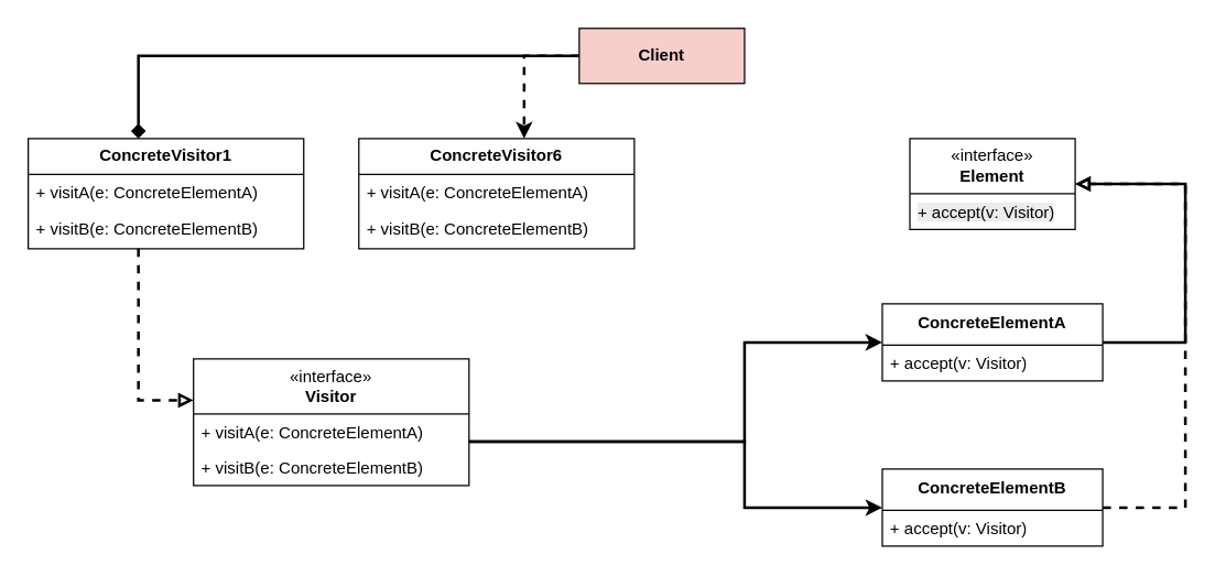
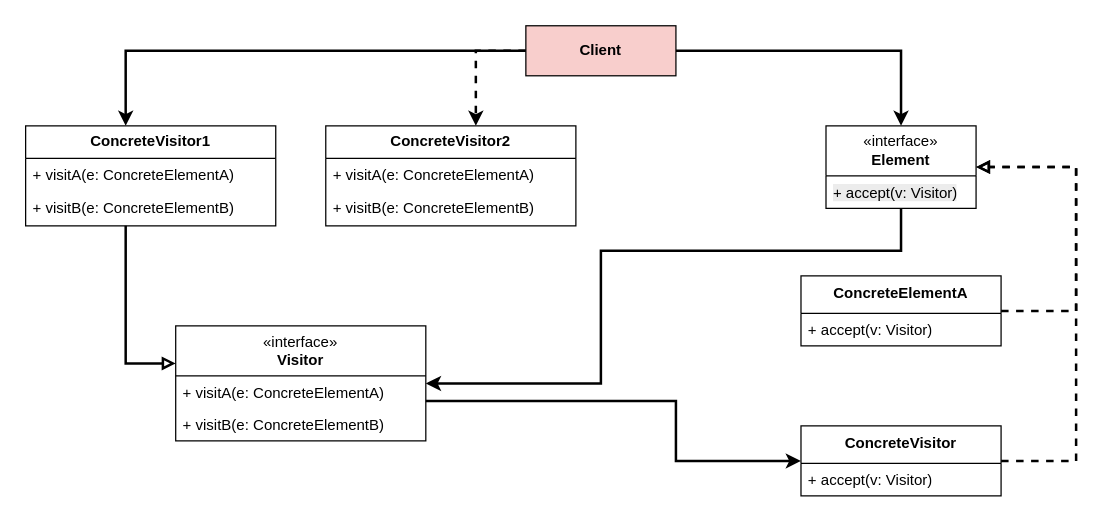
  <mxCell id="0" />
  <mxCell id="1" parent="0" />
- <mxCell id="2" style="edgeStyle=orthogonalEdgeStyle;rounded=0;orthogonalLoop=1;jettySize=auto;html=1;entryX=1;entryY=0.5;entryDx=0;entryDy=0;dashed=0;endArrow=block;endFill=0;strokeWidth=2;" edge="1" parent="1" source="3" target="18"><mxGeometry relative="1" as="geometry"><Array as="points"><mxPoint x="860" y="248" /><mxPoint x="860" y="133" /></Array></mxGeometry></mxCell>
+ <mxCell id="2" style="edgeStyle=orthogonalEdgeStyle;rounded=0;orthogonalLoop=1;jettySize=auto;html=1;entryX=1;entryY=0.5;entryDx=0;entryDy=0;dashed=1;endArrow=block;endFill=0;strokeWidth=2;" edge="1" parent="1" source="3" target="18"><mxGeometry relative="1" as="geometry"><Array as="points"><mxPoint x="860" y="248" /><mxPoint x="860" y="133" /></Array></mxGeometry></mxCell>
  <mxCell id="3" value="ConcreteElementA" style="swimlane;fontStyle=1;align=center;verticalAlign=top;childLayout=stackLayout;horizontal=1;startSize=30;horizontalStack=0;resizeParent=1;resizeParentMax=0;resizeLast=0;collapsible=1;marginBottom=0;whiteSpace=wrap;html=1;" vertex="1" parent="1"><mxGeometry x="640" y="220" width="160" height="56" as="geometry" /></mxCell>
  <mxCell id="4" value="+ accept(v: Visitor)" style="text;strokeColor=none;fillColor=none;align=left;verticalAlign=top;spacingLeft=4;spacingRight=4;overflow=hidden;rotatable=0;points=[[0,0.5],[1,0.5]];portConstraint=eastwest;whiteSpace=wrap;html=1;" vertex="1" parent="3"><mxGeometry y="30" width="160" height="26" as="geometry" /></mxCell>
- <mxCell id="6" style="edgeStyle=orthogonalEdgeStyle;rounded=0;orthogonalLoop=1;jettySize=auto;html=1;strokeWidth=2;endArrow=diamond;" edge="1" parent="1" source="8" target="21"><mxGeometry relative="1" as="geometry"><Array as="points"><mxPoint x="100" y="40" /></Array></mxGeometry></mxCell>
+ <mxCell id="5" style="edgeStyle=orthogonalEdgeStyle;rounded=0;orthogonalLoop=1;jettySize=auto;html=1;exitX=1;exitY=0.5;exitDx=0;exitDy=0;entryX=0.5;entryY=0;entryDx=0;entryDy=0;strokeWidth=2;" edge="1" parent="1" source="8" target="18"><mxGeometry relative="1" as="geometry" /></mxCell>
+ <mxCell id="6" style="edgeStyle=orthogonalEdgeStyle;rounded=0;orthogonalLoop=1;jettySize=auto;html=1;strokeWidth=2;" edge="1" parent="1" source="8" target="21"><mxGeometry relative="1" as="geometry"><Array as="points"><mxPoint x="100" y="40" /></Array></mxGeometry></mxCell>
  <mxCell id="7" style="edgeStyle=orthogonalEdgeStyle;rounded=0;orthogonalLoop=1;jettySize=auto;html=1;strokeWidth=2;dashed=1;" edge="1" parent="1" source="8" target="24"><mxGeometry relative="1" as="geometry"><Array as="points"><mxPoint x="380" y="40" /></Array></mxGeometry></mxCell>
  <mxCell id="8" value="&lt;b&gt;Client&lt;/b&gt;" style="html=1;whiteSpace=wrap;fillColor=#f8cecc;" vertex="1" parent="1"><mxGeometry x="420" y="20" width="120" height="40" as="geometry" /></mxCell>
  <mxCell id="9" style="edgeStyle=orthogonalEdgeStyle;rounded=0;orthogonalLoop=1;jettySize=auto;html=1;dashed=1;endArrow=block;endFill=0;strokeWidth=2;" edge="1" parent="1" source="10" target="18"><mxGeometry relative="1" as="geometry"><Array as="points"><mxPoint x="860" y="368" /><mxPoint x="860" y="133" /></Array></mxGeometry></mxCell>
- <mxCell id="10" value="ConcreteElementB" style="swimlane;fontStyle=1;align=center;verticalAlign=top;childLayout=stackLayout;horizontal=1;startSize=30;horizontalStack=0;resizeParent=1;resizeParentMax=0;resizeLast=0;collapsible=1;marginBottom=0;whiteSpace=wrap;html=1;" vertex="1" parent="1"><mxGeometry x="640" y="340" width="160" height="56" as="geometry" /></mxCell>
+ <mxCell id="10" value="ConcreteVisitor" style="swimlane;fontStyle=1;align=center;verticalAlign=top;childLayout=stackLayout;horizontal=1;startSize=30;horizontalStack=0;resizeParent=1;resizeParentMax=0;resizeLast=0;collapsible=1;marginBottom=0;whiteSpace=wrap;html=1;" vertex="1" parent="1"><mxGeometry x="640" y="340" width="160" height="56" as="geometry" /></mxCell>
  <mxCell id="11" value="+ accept(v: Visitor)" style="text;strokeColor=none;fillColor=none;align=left;verticalAlign=top;spacingLeft=4;spacingRight=4;overflow=hidden;rotatable=0;points=[[0,0.5],[1,0.5]];portConstraint=eastwest;whiteSpace=wrap;html=1;" vertex="1" parent="10"><mxGeometry y="30" width="160" height="26" as="geometry" /></mxCell>
- <mxCell id="12" style="edgeStyle=orthogonalEdgeStyle;rounded=0;orthogonalLoop=1;jettySize=auto;html=1;strokeWidth=2;" edge="1" parent="1" source="14" target="3"><mxGeometry relative="1" as="geometry"><Array as="points"><mxPoint x="540" y="320" /><mxPoint x="540" y="248" /></Array></mxGeometry></mxCell>
  <mxCell id="13" style="edgeStyle=orthogonalEdgeStyle;rounded=0;orthogonalLoop=1;jettySize=auto;html=1;strokeWidth=2;" edge="1" parent="1" source="14" target="10"><mxGeometry relative="1" as="geometry"><mxPoint x="330" y="320" as="sourcePoint" /><mxPoint x="630" y="368" as="targetPoint" /><Array as="points"><mxPoint x="540" y="320" /><mxPoint x="540" y="368" /></Array></mxGeometry></mxCell>
  <mxCell id="14" value="«interface»&lt;br&gt;&lt;b&gt;Visitor&lt;/b&gt;" style="swimlane;fontStyle=0;childLayout=stackLayout;horizontal=1;startSize=40;fillColor=none;horizontalStack=0;resizeParent=1;resizeParentMax=0;resizeLast=0;collapsible=1;marginBottom=0;whiteSpace=wrap;html=1;" vertex="1" parent="1"><mxGeometry x="140" y="260" width="200" height="92" as="geometry" /></mxCell>
  <mxCell id="15" value="+ visitA(e: ConcreteElementA)" style="text;strokeColor=none;fillColor=none;align=left;verticalAlign=top;spacingLeft=4;spacingRight=4;overflow=hidden;rotatable=0;points=[[0,0.5],[1,0.5]];portConstraint=eastwest;whiteSpace=wrap;html=1;" vertex="1" parent="14"><mxGeometry y="40" width="200" height="26" as="geometry" /></mxCell>
  <mxCell id="16" value="+ visitB(e: ConcreteElementB)" style="text;strokeColor=none;fillColor=none;align=left;verticalAlign=top;spacingLeft=4;spacingRight=4;overflow=hidden;rotatable=0;points=[[0,0.5],[1,0.5]];portConstraint=eastwest;whiteSpace=wrap;html=1;" vertex="1" parent="14"><mxGeometry y="66" width="200" height="26" as="geometry" /></mxCell>
+ <mxCell id="17" style="edgeStyle=orthogonalEdgeStyle;rounded=0;orthogonalLoop=1;jettySize=auto;html=1;strokeWidth=2;" edge="1" parent="1" source="18" target="14"><mxGeometry relative="1" as="geometry"><Array as="points"><mxPoint x="720" y="200" /><mxPoint x="480" y="200" /><mxPoint x="480" y="306" /></Array></mxGeometry></mxCell>
  <mxCell id="18" value="«interface»&lt;br&gt;&lt;b&gt;Element&lt;/b&gt;" style="swimlane;fontStyle=0;childLayout=stackLayout;horizontal=1;startSize=40;fillColor=none;horizontalStack=0;resizeParent=1;resizeParentMax=0;resizeLast=0;collapsible=1;marginBottom=0;whiteSpace=wrap;html=1;" vertex="1" parent="1"><mxGeometry x="660" y="100" width="120" height="66" as="geometry" /></mxCell>
  <mxCell id="19" value="&lt;meta charset=&quot;utf-8&quot;&gt;&lt;span style=&quot;color: rgb(0, 0, 0); font-family: Helvetica; font-size: 12px; font-style: normal; font-variant-ligatures: normal; font-variant-caps: normal; font-weight: 400; letter-spacing: normal; orphans: 2; text-align: left; text-indent: 0px; text-transform: none; widows: 2; word-spacing: 0px; -webkit-text-stroke-width: 0px; white-space: normal; background-color: rgb(236, 236, 236); text-decoration-thickness: initial; text-decoration-style: initial; text-decoration-color: initial; display: inline !important; float: none;&quot;&gt;+ accept(v: Visitor)&lt;/span&gt;" style="text;strokeColor=none;fillColor=none;align=left;verticalAlign=top;spacingLeft=4;spacingRight=4;overflow=hidden;rotatable=0;points=[[0,0.5],[1,0.5]];portConstraint=eastwest;whiteSpace=wrap;html=1;" vertex="1" parent="18"><mxGeometry y="40" width="120" height="26" as="geometry" /></mxCell>
- <mxCell id="20" style="edgeStyle=orthogonalEdgeStyle;rounded=0;orthogonalLoop=1;jettySize=auto;html=1;dashed=1;endArrow=block;endFill=0;strokeWidth=2;" edge="1" parent="1" source="21" target="14"><mxGeometry relative="1" as="geometry"><Array as="points"><mxPoint x="100" y="290" /></Array></mxGeometry></mxCell>
+ <mxCell id="20" style="edgeStyle=orthogonalEdgeStyle;rounded=0;orthogonalLoop=1;jettySize=auto;html=1;dashed=0;endArrow=block;endFill=0;strokeWidth=2;" edge="1" parent="1" source="21" target="14"><mxGeometry relative="1" as="geometry"><Array as="points"><mxPoint x="100" y="290" /></Array></mxGeometry></mxCell>
  <mxCell id="21" value="&lt;span style=&quot;font-weight: 700;&quot;&gt;ConcreteVisitor1&lt;/span&gt;" style="swimlane;fontStyle=0;childLayout=stackLayout;horizontal=1;startSize=26;fillColor=none;horizontalStack=0;resizeParent=1;resizeParentMax=0;resizeLast=0;collapsible=1;marginBottom=0;whiteSpace=wrap;html=1;" vertex="1" parent="1"><mxGeometry x="20" y="100" width="200" height="80" as="geometry" /></mxCell>
  <mxCell id="22" value="+ visitA(e: ConcreteElementA)" style="text;strokeColor=none;fillColor=none;align=left;verticalAlign=top;spacingLeft=4;spacingRight=4;overflow=hidden;rotatable=0;points=[[0,0.5],[1,0.5]];portConstraint=eastwest;whiteSpace=wrap;html=1;" vertex="1" parent="21"><mxGeometry y="26" width="200" height="26" as="geometry" /></mxCell>
  <mxCell id="23" value="+ visitB(e: ConcreteElementB)" style="text;strokeColor=none;fillColor=none;align=left;verticalAlign=top;spacingLeft=4;spacingRight=4;overflow=hidden;rotatable=0;points=[[0,0.5],[1,0.5]];portConstraint=eastwest;whiteSpace=wrap;html=1;" vertex="1" parent="21"><mxGeometry y="52" width="200" height="28" as="geometry" /></mxCell>
- <mxCell id="24" value="&lt;span style=&quot;font-weight: 700;&quot;&gt;ConcreteVisitor6&lt;/span&gt;" style="swimlane;fontStyle=0;childLayout=stackLayout;horizontal=1;startSize=26;fillColor=none;horizontalStack=0;resizeParent=1;resizeParentMax=0;resizeLast=0;collapsible=1;marginBottom=0;whiteSpace=wrap;html=1;" vertex="1" parent="1"><mxGeometry x="260" y="100" width="200" height="80" as="geometry" /></mxCell>
+ <mxCell id="24" value="&lt;span style=&quot;font-weight: 700;&quot;&gt;ConcreteVisitor2&lt;/span&gt;" style="swimlane;fontStyle=0;childLayout=stackLayout;horizontal=1;startSize=26;fillColor=none;horizontalStack=0;resizeParent=1;resizeParentMax=0;resizeLast=0;collapsible=1;marginBottom=0;whiteSpace=wrap;html=1;" vertex="1" parent="1"><mxGeometry x="260" y="100" width="200" height="80" as="geometry" /></mxCell>
  <mxCell id="25" value="+ visitA(e: ConcreteElementA)" style="text;strokeColor=none;fillColor=none;align=left;verticalAlign=top;spacingLeft=4;spacingRight=4;overflow=hidden;rotatable=0;points=[[0,0.5],[1,0.5]];portConstraint=eastwest;whiteSpace=wrap;html=1;" vertex="1" parent="24"><mxGeometry y="26" width="200" height="26" as="geometry" /></mxCell>
  <mxCell id="26" value="+ visitB(e: ConcreteElementB)" style="text;strokeColor=none;fillColor=none;align=left;verticalAlign=top;spacingLeft=4;spacingRight=4;overflow=hidden;rotatable=0;points=[[0,0.5],[1,0.5]];portConstraint=eastwest;whiteSpace=wrap;html=1;" vertex="1" parent="24"><mxGeometry y="52" width="200" height="28" as="geometry" /></mxCell>
